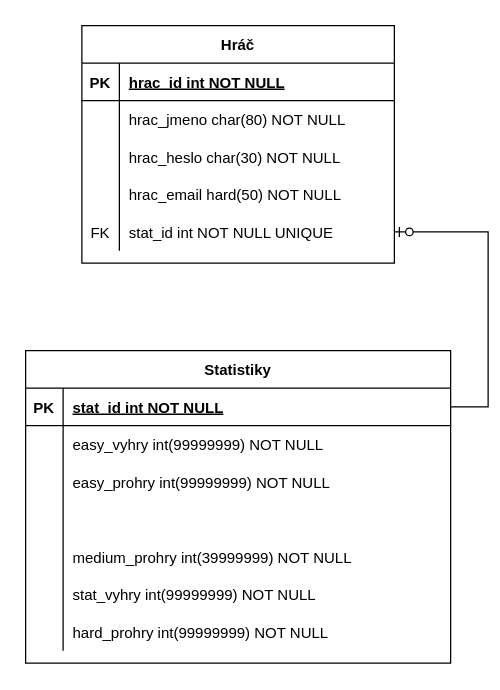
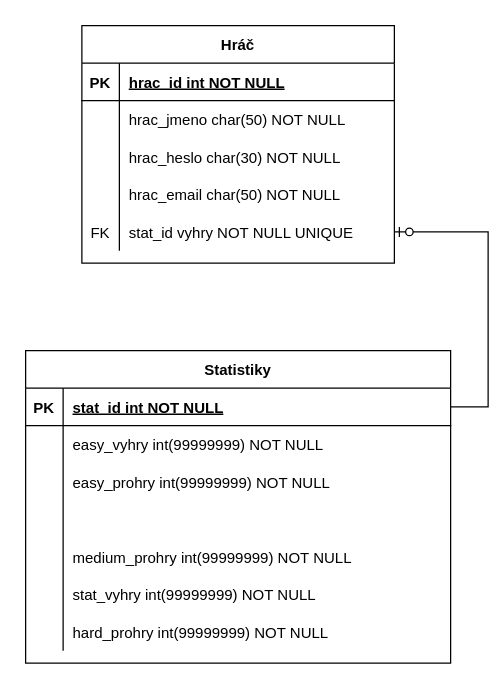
  <mxCell id="0" />
  <mxCell id="1" parent="0" />
  <mxCell id="2" value="Hráč" style="shape=table;startSize=30;container=1;collapsible=1;childLayout=tableLayout;fixedRows=1;rowLines=0;fontStyle=1;align=center;resizeLast=1;" parent="1" vertex="1"><mxGeometry x="65" y="20" width="250" height="190" as="geometry" /></mxCell>
  <mxCell id="3" value="" style="shape=partialRectangle;collapsible=0;dropTarget=0;pointerEvents=0;fillColor=none;points=[[0,0.5],[1,0.5]];portConstraint=eastwest;top=0;left=0;right=0;bottom=1;" parent="2" vertex="1"><mxGeometry y="30" width="250" height="30" as="geometry" /></mxCell>
  <mxCell id="4" value="PK" style="shape=partialRectangle;overflow=hidden;connectable=0;fillColor=none;top=0;left=0;bottom=0;right=0;fontStyle=1;" parent="3" vertex="1"><mxGeometry width="30" height="30" as="geometry"><mxRectangle width="30" height="30" as="alternateBounds" /></mxGeometry></mxCell>
  <mxCell id="5" value="hrac_id int NOT NULL " style="shape=partialRectangle;overflow=hidden;connectable=0;fillColor=none;top=0;left=0;bottom=0;right=0;align=left;spacingLeft=6;fontStyle=5;" parent="3" vertex="1"><mxGeometry x="30" width="220" height="30" as="geometry"><mxRectangle width="220" height="30" as="alternateBounds" /></mxGeometry></mxCell>
  <mxCell id="6" value="" style="shape=partialRectangle;collapsible=0;dropTarget=0;pointerEvents=0;fillColor=none;points=[[0,0.5],[1,0.5]];portConstraint=eastwest;top=0;left=0;right=0;bottom=0;" parent="2" vertex="1"><mxGeometry y="60" width="250" height="30" as="geometry" /></mxCell>
  <mxCell id="7" value="" style="shape=partialRectangle;overflow=hidden;connectable=0;fillColor=none;top=0;left=0;bottom=0;right=0;" parent="6" vertex="1"><mxGeometry width="30" height="30" as="geometry"><mxRectangle width="30" height="30" as="alternateBounds" /></mxGeometry></mxCell>
- <mxCell id="8" value="hrac_jmeno char(80) NOT NULL" style="shape=partialRectangle;overflow=hidden;connectable=0;fillColor=none;top=0;left=0;bottom=0;right=0;align=left;spacingLeft=6;" parent="6" vertex="1"><mxGeometry x="30" width="220" height="30" as="geometry"><mxRectangle width="220" height="30" as="alternateBounds" /></mxGeometry></mxCell>
+ <mxCell id="8" value="hrac_jmeno char(50) NOT NULL" style="shape=partialRectangle;overflow=hidden;connectable=0;fillColor=none;top=0;left=0;bottom=0;right=0;align=left;spacingLeft=6;" parent="6" vertex="1"><mxGeometry x="30" width="220" height="30" as="geometry"><mxRectangle width="220" height="30" as="alternateBounds" /></mxGeometry></mxCell>
  <mxCell id="9" style="shape=partialRectangle;collapsible=0;dropTarget=0;pointerEvents=0;fillColor=none;points=[[0,0.5],[1,0.5]];portConstraint=eastwest;top=0;left=0;right=0;bottom=0;" parent="2" vertex="1"><mxGeometry y="90" width="250" height="30" as="geometry" /></mxCell>
  <mxCell id="10" style="shape=partialRectangle;overflow=hidden;connectable=0;fillColor=none;top=0;left=0;bottom=0;right=0;" parent="9" vertex="1"><mxGeometry width="30" height="30" as="geometry"><mxRectangle width="30" height="30" as="alternateBounds" /></mxGeometry></mxCell>
  <mxCell id="11" value="hrac_heslo char(30) NOT NULL" style="shape=partialRectangle;overflow=hidden;connectable=0;fillColor=none;top=0;left=0;bottom=0;right=0;align=left;spacingLeft=6;" parent="9" vertex="1"><mxGeometry x="30" width="220" height="30" as="geometry"><mxRectangle width="220" height="30" as="alternateBounds" /></mxGeometry></mxCell>
  <mxCell id="12" style="shape=partialRectangle;collapsible=0;dropTarget=0;pointerEvents=0;fillColor=none;points=[[0,0.5],[1,0.5]];portConstraint=eastwest;top=0;left=0;right=0;bottom=0;" parent="2" vertex="1"><mxGeometry y="120" width="250" height="30" as="geometry" /></mxCell>
  <mxCell id="13" style="shape=partialRectangle;overflow=hidden;connectable=0;fillColor=none;top=0;left=0;bottom=0;right=0;" parent="12" vertex="1"><mxGeometry width="30" height="30" as="geometry"><mxRectangle width="30" height="30" as="alternateBounds" /></mxGeometry></mxCell>
- <mxCell id="14" value="hrac_email hard(50) NOT NULL" style="shape=partialRectangle;overflow=hidden;connectable=0;fillColor=none;top=0;left=0;bottom=0;right=0;align=left;spacingLeft=6;" parent="12" vertex="1"><mxGeometry x="30" width="220" height="30" as="geometry"><mxRectangle width="220" height="30" as="alternateBounds" /></mxGeometry></mxCell>
+ <mxCell id="14" value="hrac_email char(50) NOT NULL" style="shape=partialRectangle;overflow=hidden;connectable=0;fillColor=none;top=0;left=0;bottom=0;right=0;align=left;spacingLeft=6;" parent="12" vertex="1"><mxGeometry x="30" width="220" height="30" as="geometry"><mxRectangle width="220" height="30" as="alternateBounds" /></mxGeometry></mxCell>
  <mxCell id="15" style="shape=partialRectangle;collapsible=0;dropTarget=0;pointerEvents=0;fillColor=none;points=[[0,0.5],[1,0.5]];portConstraint=eastwest;top=0;left=0;right=0;bottom=0;" parent="2" vertex="1"><mxGeometry y="150" width="250" height="30" as="geometry" /></mxCell>
  <mxCell id="16" value="FK" style="shape=partialRectangle;overflow=hidden;connectable=0;fillColor=none;top=0;left=0;bottom=0;right=0;" parent="15" vertex="1"><mxGeometry width="30" height="30" as="geometry"><mxRectangle width="30" height="30" as="alternateBounds" /></mxGeometry></mxCell>
- <mxCell id="17" value="stat_id int NOT NULL UNIQUE" style="shape=partialRectangle;overflow=hidden;connectable=0;fillColor=none;top=0;left=0;bottom=0;right=0;align=left;spacingLeft=6;" parent="15" vertex="1"><mxGeometry x="30" width="220" height="30" as="geometry"><mxRectangle width="220" height="30" as="alternateBounds" /></mxGeometry></mxCell>
+ <mxCell id="17" value="stat_id vyhry NOT NULL UNIQUE" style="shape=partialRectangle;overflow=hidden;connectable=0;fillColor=none;top=0;left=0;bottom=0;right=0;align=left;spacingLeft=6;" parent="15" vertex="1"><mxGeometry x="30" width="220" height="30" as="geometry"><mxRectangle width="220" height="30" as="alternateBounds" /></mxGeometry></mxCell>
  <mxCell id="18" value="Statistiky" style="shape=table;startSize=30;container=1;collapsible=1;childLayout=tableLayout;fixedRows=1;rowLines=0;fontStyle=1;align=center;resizeLast=1;" parent="1" vertex="1"><mxGeometry x="20" y="280" width="340" height="250" as="geometry" /></mxCell>
  <mxCell id="19" value="" style="shape=partialRectangle;collapsible=0;dropTarget=0;pointerEvents=0;fillColor=none;points=[[0,0.5],[1,0.5]];portConstraint=eastwest;top=0;left=0;right=0;bottom=1;" parent="18" vertex="1"><mxGeometry y="30" width="340" height="30" as="geometry" /></mxCell>
  <mxCell id="20" value="PK" style="shape=partialRectangle;overflow=hidden;connectable=0;fillColor=none;top=0;left=0;bottom=0;right=0;fontStyle=1;" parent="19" vertex="1"><mxGeometry width="30" height="30" as="geometry"><mxRectangle width="30" height="30" as="alternateBounds" /></mxGeometry></mxCell>
  <mxCell id="21" value="stat_id int NOT NULL " style="shape=partialRectangle;overflow=hidden;connectable=0;fillColor=none;top=0;left=0;bottom=0;right=0;align=left;spacingLeft=6;fontStyle=5;" parent="19" vertex="1"><mxGeometry x="30" width="310" height="30" as="geometry"><mxRectangle width="310" height="30" as="alternateBounds" /></mxGeometry></mxCell>
  <mxCell id="22" value="" style="shape=partialRectangle;collapsible=0;dropTarget=0;pointerEvents=0;fillColor=none;points=[[0,0.5],[1,0.5]];portConstraint=eastwest;top=0;left=0;right=0;bottom=0;" parent="18" vertex="1"><mxGeometry y="60" width="340" height="30" as="geometry" /></mxCell>
  <mxCell id="23" value="" style="shape=partialRectangle;overflow=hidden;connectable=0;fillColor=none;top=0;left=0;bottom=0;right=0;" parent="22" vertex="1"><mxGeometry width="30" height="30" as="geometry"><mxRectangle width="30" height="30" as="alternateBounds" /></mxGeometry></mxCell>
  <mxCell id="24" value="easy_vyhry int(99999999) NOT NULL" style="shape=partialRectangle;overflow=hidden;connectable=0;fillColor=none;top=0;left=0;bottom=0;right=0;align=left;spacingLeft=6;" parent="22" vertex="1"><mxGeometry x="30" width="310" height="30" as="geometry"><mxRectangle width="310" height="30" as="alternateBounds" /></mxGeometry></mxCell>
  <mxCell id="25" style="shape=partialRectangle;collapsible=0;dropTarget=0;pointerEvents=0;fillColor=none;points=[[0,0.5],[1,0.5]];portConstraint=eastwest;top=0;left=0;right=0;bottom=0;" parent="18" vertex="1"><mxGeometry y="90" width="340" height="30" as="geometry" /></mxCell>
  <mxCell id="26" style="shape=partialRectangle;overflow=hidden;connectable=0;fillColor=none;top=0;left=0;bottom=0;right=0;" parent="25" vertex="1"><mxGeometry width="30" height="30" as="geometry"><mxRectangle width="30" height="30" as="alternateBounds" /></mxGeometry></mxCell>
  <mxCell id="27" value="easy_prohry int(99999999) NOT NULL" style="shape=partialRectangle;overflow=hidden;connectable=0;fillColor=none;top=0;left=0;bottom=0;right=0;align=left;spacingLeft=6;" parent="25" vertex="1"><mxGeometry x="30" width="310" height="30" as="geometry"><mxRectangle width="310" height="30" as="alternateBounds" /></mxGeometry></mxCell>
  <mxCell id="28" style="shape=partialRectangle;collapsible=0;dropTarget=0;pointerEvents=0;fillColor=none;points=[[0,0.5],[1,0.5]];portConstraint=eastwest;top=0;left=0;right=0;bottom=0;" vertex="1" parent="18"><mxGeometry y="120" width="340" height="30" as="geometry" /></mxCell>
  <mxCell id="29" style="shape=partialRectangle;overflow=hidden;connectable=0;fillColor=none;top=0;left=0;bottom=0;right=0;" vertex="1" parent="28"><mxGeometry width="30" height="30" as="geometry"><mxRectangle width="30" height="30" as="alternateBounds" /></mxGeometry></mxCell>
  <mxCell id="30" style="shape=partialRectangle;collapsible=0;dropTarget=0;pointerEvents=0;fillColor=none;points=[[0,0.5],[1,0.5]];portConstraint=eastwest;top=0;left=0;right=0;bottom=0;" vertex="1" parent="18"><mxGeometry y="150" width="340" height="30" as="geometry" /></mxCell>
  <mxCell id="31" style="shape=partialRectangle;overflow=hidden;connectable=0;fillColor=none;top=0;left=0;bottom=0;right=0;" vertex="1" parent="30"><mxGeometry width="30" height="30" as="geometry"><mxRectangle width="30" height="30" as="alternateBounds" /></mxGeometry></mxCell>
- <mxCell id="32" value="medium_prohry int(39999999) NOT NULL" style="shape=partialRectangle;overflow=hidden;connectable=0;fillColor=none;top=0;left=0;bottom=0;right=0;align=left;spacingLeft=6;" vertex="1" parent="30"><mxGeometry x="30" width="310" height="30" as="geometry"><mxRectangle width="310" height="30" as="alternateBounds" /></mxGeometry></mxCell>
+ <mxCell id="32" value="medium_prohry int(99999999) NOT NULL" style="shape=partialRectangle;overflow=hidden;connectable=0;fillColor=none;top=0;left=0;bottom=0;right=0;align=left;spacingLeft=6;" vertex="1" parent="30"><mxGeometry x="30" width="310" height="30" as="geometry"><mxRectangle width="310" height="30" as="alternateBounds" /></mxGeometry></mxCell>
  <mxCell id="33" style="shape=partialRectangle;collapsible=0;dropTarget=0;pointerEvents=0;fillColor=none;points=[[0,0.5],[1,0.5]];portConstraint=eastwest;top=0;left=0;right=0;bottom=0;" vertex="1" parent="18"><mxGeometry y="180" width="340" height="30" as="geometry" /></mxCell>
  <mxCell id="34" style="shape=partialRectangle;overflow=hidden;connectable=0;fillColor=none;top=0;left=0;bottom=0;right=0;" vertex="1" parent="33"><mxGeometry width="30" height="30" as="geometry"><mxRectangle width="30" height="30" as="alternateBounds" /></mxGeometry></mxCell>
  <mxCell id="35" value="stat_vyhry int(99999999) NOT NULL" style="shape=partialRectangle;overflow=hidden;connectable=0;fillColor=none;top=0;left=0;bottom=0;right=0;align=left;spacingLeft=6;" vertex="1" parent="33"><mxGeometry x="30" width="310" height="30" as="geometry"><mxRectangle width="310" height="30" as="alternateBounds" /></mxGeometry></mxCell>
  <mxCell id="36" style="shape=partialRectangle;collapsible=0;dropTarget=0;pointerEvents=0;fillColor=none;points=[[0,0.5],[1,0.5]];portConstraint=eastwest;top=0;left=0;right=0;bottom=0;" vertex="1" parent="18"><mxGeometry y="210" width="340" height="30" as="geometry" /></mxCell>
  <mxCell id="37" style="shape=partialRectangle;overflow=hidden;connectable=0;fillColor=none;top=0;left=0;bottom=0;right=0;" vertex="1" parent="36"><mxGeometry width="30" height="30" as="geometry"><mxRectangle width="30" height="30" as="alternateBounds" /></mxGeometry></mxCell>
  <mxCell id="38" value="hard_prohry int(99999999) NOT NULL" style="shape=partialRectangle;overflow=hidden;connectable=0;fillColor=none;top=0;left=0;bottom=0;right=0;align=left;spacingLeft=6;" vertex="1" parent="36"><mxGeometry x="30" width="310" height="30" as="geometry"><mxRectangle width="310" height="30" as="alternateBounds" /></mxGeometry></mxCell>
  <mxCell id="39" value="" style="edgeStyle=entityRelationEdgeStyle;fontSize=12;html=1;endArrow=ERzeroToOne;endFill=1;rounded=0;" parent="1" source="19" target="15" edge="1"><mxGeometry width="100" height="100" relative="1" as="geometry"><mxPoint x="125" y="150" as="sourcePoint" /><mxPoint x="145" y="50" as="targetPoint" /></mxGeometry></mxCell>
